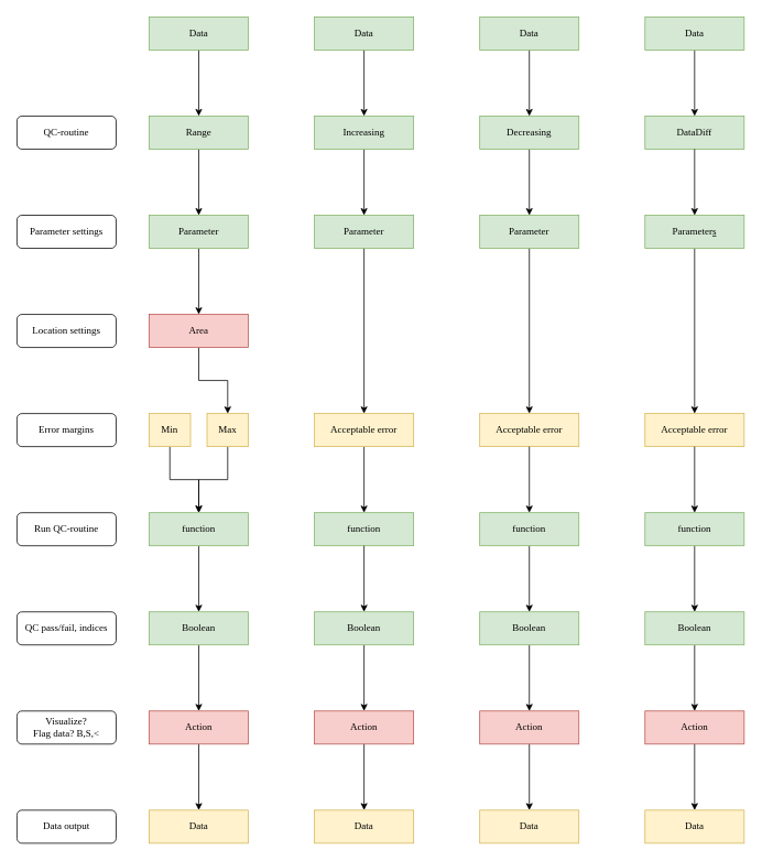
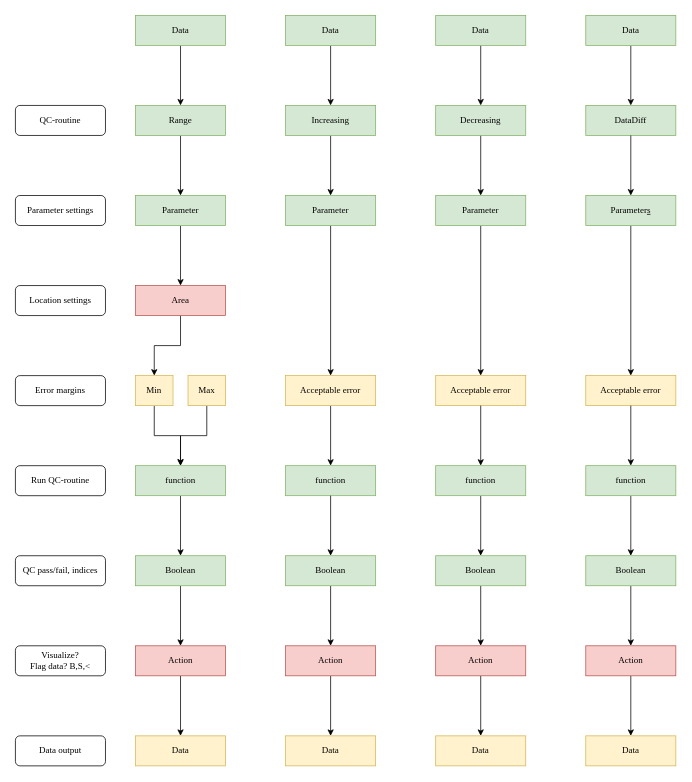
  <mxCell id="0" />
  <mxCell id="1" parent="0" />
  <mxCell id="2" value="" style="edgeStyle=orthogonalEdgeStyle;rounded=0;orthogonalLoop=1;jettySize=auto;html=1;fillColor=#d5e8d4;strokeColor=#000000;" parent="1" source="3" target="6" edge="1"><mxGeometry relative="1" as="geometry" /></mxCell>
  <mxCell id="3" value="Range" style="whiteSpace=wrap;html=1;rounded=0;shadow=0;comic=0;labelBackgroundColor=none;strokeWidth=1;fontFamily=Verdana;fontSize=12;align=center;fillColor=#d5e8d4;strokeColor=#82b366;" parent="1" vertex="1"><mxGeometry x="180" y="140" width="120" height="40" as="geometry" /></mxCell>
- <mxCell id="4" value="" style="edgeStyle=orthogonalEdgeStyle;rounded=0;orthogonalLoop=1;jettySize=auto;html=1;entryX=0.5;entryY=0;entryDx=0;entryDy=0;exitX=0.5;exitY=1;exitDx=0;exitDy=0;" parent="1" source="21" target="20" edge="1"><mxGeometry relative="1" as="geometry"><mxPoint x="240" y="430" as="sourcePoint" /></mxGeometry></mxCell>
+ <mxCell id="4" value="" style="edgeStyle=orthogonalEdgeStyle;rounded=0;orthogonalLoop=1;jettySize=auto;html=1;exitX=0.5;exitY=1;exitDx=0;exitDy=0;" parent="1" source="21" target="8" edge="1"><mxGeometry relative="1" as="geometry"><mxPoint x="240" y="430" as="sourcePoint" /></mxGeometry></mxCell>
  <mxCell id="5" value="" style="edgeStyle=orthogonalEdgeStyle;rounded=0;orthogonalLoop=1;jettySize=auto;html=1;" parent="1" source="6" target="21" edge="1"><mxGeometry relative="1" as="geometry" /></mxCell>
  <mxCell id="6" value="Parameter" style="whiteSpace=wrap;html=1;rounded=0;shadow=0;comic=0;labelBackgroundColor=none;strokeWidth=1;fontFamily=Verdana;fontSize=12;align=center;fillColor=#d5e8d4;strokeColor=#82b366;" parent="1" vertex="1"><mxGeometry x="180" y="260" width="120" height="40" as="geometry" /></mxCell>
  <mxCell id="7" value="" style="edgeStyle=orthogonalEdgeStyle;rounded=0;orthogonalLoop=1;jettySize=auto;html=1;" parent="1" source="8" target="24" edge="1"><mxGeometry relative="1" as="geometry" /></mxCell>
  <mxCell id="8" value="Min" style="whiteSpace=wrap;html=1;rounded=0;shadow=0;comic=0;labelBackgroundColor=none;strokeWidth=1;fontFamily=Verdana;fontSize=12;align=center;fillColor=#fff2cc;strokeColor=#d6b656;" parent="1" vertex="1"><mxGeometry x="180" y="500" width="50" height="40" as="geometry" /></mxCell>
  <mxCell id="9" value="" style="edgeStyle=orthogonalEdgeStyle;rounded=0;orthogonalLoop=1;jettySize=auto;html=1;fillColor=#d5e8d4;strokeColor=#000000;" parent="1" source="10" target="12" edge="1"><mxGeometry relative="1" as="geometry" /></mxCell>
  <mxCell id="10" value="Increasing" style="whiteSpace=wrap;html=1;rounded=0;shadow=0;comic=0;labelBackgroundColor=none;strokeWidth=1;fontFamily=Verdana;fontSize=12;align=center;fillColor=#d5e8d4;strokeColor=#82b366;" parent="1" vertex="1"><mxGeometry x="380" y="140" width="120" height="40" as="geometry" /></mxCell>
  <mxCell id="11" value="" style="edgeStyle=orthogonalEdgeStyle;rounded=0;orthogonalLoop=1;jettySize=auto;html=1;" parent="1" source="12" target="14" edge="1"><mxGeometry relative="1" as="geometry" /></mxCell>
  <mxCell id="12" value="Parameter" style="whiteSpace=wrap;html=1;rounded=0;shadow=0;comic=0;labelBackgroundColor=none;strokeWidth=1;fontFamily=Verdana;fontSize=12;align=center;fillColor=#d5e8d4;strokeColor=#82b366;" parent="1" vertex="1"><mxGeometry x="380" y="260" width="120" height="40" as="geometry" /></mxCell>
  <mxCell id="13" value="" style="edgeStyle=orthogonalEdgeStyle;rounded=0;orthogonalLoop=1;jettySize=auto;html=1;entryX=0.5;entryY=0;entryDx=0;entryDy=0;" parent="1" source="14" target="25" edge="1"><mxGeometry relative="1" as="geometry"><mxPoint x="440" y="500" as="targetPoint" /></mxGeometry></mxCell>
  <mxCell id="14" value="Acceptable error" style="whiteSpace=wrap;html=1;rounded=0;shadow=0;comic=0;labelBackgroundColor=none;strokeWidth=1;fontFamily=Verdana;fontSize=12;align=center;fillColor=#fff2cc;strokeColor=#d6b656;" parent="1" vertex="1"><mxGeometry x="380" y="500" width="120" height="40" as="geometry" /></mxCell>
  <mxCell id="15" value="" style="edgeStyle=orthogonalEdgeStyle;rounded=0;orthogonalLoop=1;jettySize=auto;html=1;fillColor=#d5e8d4;strokeColor=#000000;" parent="1" source="16" target="18" edge="1"><mxGeometry relative="1" as="geometry" /></mxCell>
  <mxCell id="16" value="Decreasing" style="whiteSpace=wrap;html=1;rounded=0;shadow=0;comic=0;labelBackgroundColor=none;strokeWidth=1;fontFamily=Verdana;fontSize=12;align=center;fillColor=#d5e8d4;strokeColor=#82b366;" parent="1" vertex="1"><mxGeometry x="580" y="140" width="120" height="40" as="geometry" /></mxCell>
  <mxCell id="17" value="" style="edgeStyle=orthogonalEdgeStyle;rounded=0;orthogonalLoop=1;jettySize=auto;html=1;" parent="1" source="18" target="22" edge="1"><mxGeometry relative="1" as="geometry" /></mxCell>
  <mxCell id="18" value="Parameter" style="whiteSpace=wrap;html=1;rounded=0;shadow=0;comic=0;labelBackgroundColor=none;strokeWidth=1;fontFamily=Verdana;fontSize=12;align=center;fillColor=#d5e8d4;strokeColor=#82b366;" parent="1" vertex="1"><mxGeometry x="580" y="260" width="120" height="40" as="geometry" /></mxCell>
  <mxCell id="19" value="" style="edgeStyle=orthogonalEdgeStyle;rounded=0;orthogonalLoop=1;jettySize=auto;html=1;" parent="1" source="20" target="24" edge="1"><mxGeometry relative="1" as="geometry" /></mxCell>
  <mxCell id="20" value="Max" style="whiteSpace=wrap;html=1;rounded=0;shadow=0;comic=0;labelBackgroundColor=none;strokeWidth=1;fontFamily=Verdana;fontSize=12;align=center;fillColor=#fff2cc;strokeColor=#d6b656;" parent="1" vertex="1"><mxGeometry x="250" y="500" width="50" height="40" as="geometry" /></mxCell>
  <mxCell id="21" value="Area" style="whiteSpace=wrap;html=1;rounded=0;shadow=0;comic=0;labelBackgroundColor=none;strokeWidth=1;fontFamily=Verdana;fontSize=12;align=center;fillColor=#f8cecc;strokeColor=#b85450;" parent="1" vertex="1"><mxGeometry x="180" y="380" width="120" height="40" as="geometry" /></mxCell>
  <mxCell id="22" value="Acceptable error" style="whiteSpace=wrap;html=1;rounded=0;shadow=0;comic=0;labelBackgroundColor=none;strokeWidth=1;fontFamily=Verdana;fontSize=12;align=center;fillColor=#fff2cc;strokeColor=#d6b656;" parent="1" vertex="1"><mxGeometry x="580" y="500" width="120" height="40" as="geometry" /></mxCell>
  <mxCell id="23" value="" style="edgeStyle=orthogonalEdgeStyle;rounded=0;orthogonalLoop=1;jettySize=auto;html=1;" edge="1" parent="1" source="24" target="38"><mxGeometry relative="1" as="geometry" /></mxCell>
  <mxCell id="24" value="function" style="whiteSpace=wrap;html=1;rounded=0;shadow=0;comic=0;labelBackgroundColor=none;strokeWidth=1;fontFamily=Verdana;fontSize=12;align=center;fillColor=#d5e8d4;strokeColor=#82b366;" parent="1" vertex="1"><mxGeometry x="180" y="620" width="120" height="40" as="geometry" /></mxCell>
  <mxCell id="25" value="function" style="whiteSpace=wrap;html=1;rounded=0;shadow=0;comic=0;labelBackgroundColor=none;strokeWidth=1;fontFamily=Verdana;fontSize=12;align=center;fillColor=#d5e8d4;strokeColor=#82b366;" parent="1" vertex="1"><mxGeometry x="380" y="620" width="120" height="40" as="geometry" /></mxCell>
  <mxCell id="26" value="" style="edgeStyle=orthogonalEdgeStyle;rounded=0;orthogonalLoop=1;jettySize=auto;html=1;entryX=0.5;entryY=0;entryDx=0;entryDy=0;exitX=0.5;exitY=1;exitDx=0;exitDy=0;" parent="1" source="22" target="28" edge="1"><mxGeometry relative="1" as="geometry"><mxPoint x="640" y="420" as="sourcePoint" /><mxPoint x="640" y="500" as="targetPoint" /></mxGeometry></mxCell>
  <mxCell id="27" value="" style="edgeStyle=orthogonalEdgeStyle;rounded=0;orthogonalLoop=1;jettySize=auto;html=1;" edge="1" parent="1" source="28" target="45"><mxGeometry relative="1" as="geometry" /></mxCell>
  <mxCell id="28" value="function" style="whiteSpace=wrap;html=1;rounded=0;shadow=0;comic=0;labelBackgroundColor=none;strokeWidth=1;fontFamily=Verdana;fontSize=12;align=center;fillColor=#d5e8d4;strokeColor=#82b366;" parent="1" vertex="1"><mxGeometry x="580" y="620" width="120" height="40" as="geometry" /></mxCell>
  <mxCell id="29" value="DataDiff" style="whiteSpace=wrap;html=1;rounded=0;shadow=0;comic=0;labelBackgroundColor=none;strokeWidth=1;fontFamily=Verdana;fontSize=12;align=center;fillColor=#d5e8d4;strokeColor=#82b366;" parent="1" vertex="1"><mxGeometry x="780" y="140" width="120" height="40" as="geometry" /></mxCell>
  <mxCell id="30" value="" style="edgeStyle=orthogonalEdgeStyle;rounded=0;orthogonalLoop=1;jettySize=auto;html=1;exitX=0.5;exitY=1;exitDx=0;exitDy=0;fillColor=#d5e8d4;strokeColor=#000000;" parent="1" source="29" target="32" edge="1"><mxGeometry relative="1" as="geometry"><mxPoint x="840" y="180" as="sourcePoint" /></mxGeometry></mxCell>
  <mxCell id="31" value="" style="edgeStyle=orthogonalEdgeStyle;rounded=0;orthogonalLoop=1;jettySize=auto;html=1;" parent="1" source="32" target="33" edge="1"><mxGeometry relative="1" as="geometry" /></mxCell>
  <mxCell id="32" value="Parameter&lt;u&gt;s&lt;/u&gt;" style="whiteSpace=wrap;html=1;rounded=0;shadow=0;comic=0;labelBackgroundColor=none;strokeWidth=1;fontFamily=Verdana;fontSize=12;align=center;fillColor=#d5e8d4;strokeColor=#82b366;" parent="1" vertex="1"><mxGeometry x="780" y="260" width="120" height="40" as="geometry" /></mxCell>
  <mxCell id="33" value="Acceptable error" style="whiteSpace=wrap;html=1;rounded=0;shadow=0;comic=0;labelBackgroundColor=none;strokeWidth=1;fontFamily=Verdana;fontSize=12;align=center;fillColor=#fff2cc;strokeColor=#d6b656;" parent="1" vertex="1"><mxGeometry x="780" y="500" width="120" height="40" as="geometry" /></mxCell>
  <mxCell id="34" value="" style="edgeStyle=orthogonalEdgeStyle;rounded=0;orthogonalLoop=1;jettySize=auto;html=1;entryX=0.5;entryY=0;entryDx=0;entryDy=0;exitX=0.5;exitY=1;exitDx=0;exitDy=0;" parent="1" source="33" target="36" edge="1"><mxGeometry relative="1" as="geometry"><mxPoint x="840" y="420" as="sourcePoint" /><mxPoint x="840" y="500" as="targetPoint" /></mxGeometry></mxCell>
  <mxCell id="35" value="" style="edgeStyle=orthogonalEdgeStyle;rounded=0;orthogonalLoop=1;jettySize=auto;html=1;" edge="1" parent="1" source="36" target="43"><mxGeometry relative="1" as="geometry" /></mxCell>
  <mxCell id="36" value="function" style="whiteSpace=wrap;html=1;rounded=0;shadow=0;comic=0;labelBackgroundColor=none;strokeWidth=1;fontFamily=Verdana;fontSize=12;align=center;fillColor=#d5e8d4;strokeColor=#82b366;" parent="1" vertex="1"><mxGeometry x="780" y="620" width="120" height="40" as="geometry" /></mxCell>
  <mxCell id="37" value="" style="edgeStyle=orthogonalEdgeStyle;rounded=0;orthogonalLoop=1;jettySize=auto;html=1;" edge="1" parent="1" source="38" target="40"><mxGeometry relative="1" as="geometry" /></mxCell>
  <mxCell id="38" value="Boolean" style="whiteSpace=wrap;html=1;rounded=0;shadow=0;comic=0;labelBackgroundColor=none;strokeWidth=1;fontFamily=Verdana;fontSize=12;align=center;fillColor=#d5e8d4;strokeColor=#82b366;" vertex="1" parent="1"><mxGeometry x="180" y="740" width="120" height="40" as="geometry" /></mxCell>
  <mxCell id="39" value="" style="edgeStyle=orthogonalEdgeStyle;rounded=0;orthogonalLoop=1;jettySize=auto;html=1;" edge="1" parent="1" source="40" target="41"><mxGeometry relative="1" as="geometry" /></mxCell>
  <mxCell id="40" value="Action" style="whiteSpace=wrap;html=1;rounded=0;shadow=0;comic=0;labelBackgroundColor=none;strokeWidth=1;fontFamily=Verdana;fontSize=12;align=center;fillColor=#f8cecc;strokeColor=#b85450;" vertex="1" parent="1"><mxGeometry x="180" y="860" width="120" height="40" as="geometry" /></mxCell>
  <mxCell id="41" value="Data" style="whiteSpace=wrap;html=1;rounded=0;shadow=0;comic=0;labelBackgroundColor=none;strokeWidth=1;fontFamily=Verdana;fontSize=12;align=center;fillColor=#fff2cc;strokeColor=#d6b656;" vertex="1" parent="1"><mxGeometry x="180" y="980" width="120" height="40" as="geometry" /></mxCell>
  <mxCell id="42" value="" style="edgeStyle=orthogonalEdgeStyle;rounded=0;orthogonalLoop=1;jettySize=auto;html=1;" edge="1" parent="1" source="43" target="50"><mxGeometry relative="1" as="geometry" /></mxCell>
  <mxCell id="43" value="Boolean" style="whiteSpace=wrap;html=1;rounded=0;shadow=0;comic=0;labelBackgroundColor=none;strokeWidth=1;fontFamily=Verdana;fontSize=12;align=center;fillColor=#d5e8d4;strokeColor=#82b366;" vertex="1" parent="1"><mxGeometry x="780" y="740" width="120" height="40" as="geometry" /></mxCell>
  <mxCell id="44" value="" style="edgeStyle=orthogonalEdgeStyle;rounded=0;orthogonalLoop=1;jettySize=auto;html=1;" edge="1" parent="1" source="45" target="52"><mxGeometry relative="1" as="geometry" /></mxCell>
  <mxCell id="45" value="Boolean" style="whiteSpace=wrap;html=1;rounded=0;shadow=0;comic=0;labelBackgroundColor=none;strokeWidth=1;fontFamily=Verdana;fontSize=12;align=center;fillColor=#d5e8d4;strokeColor=#82b366;" vertex="1" parent="1"><mxGeometry x="580" y="740" width="120" height="40" as="geometry" /></mxCell>
  <mxCell id="46" value="" style="edgeStyle=orthogonalEdgeStyle;rounded=0;orthogonalLoop=1;jettySize=auto;html=1;exitX=0.5;exitY=1;exitDx=0;exitDy=0;" edge="1" parent="1" target="48" source="25"><mxGeometry relative="1" as="geometry"><mxPoint x="440" y="660" as="sourcePoint" /></mxGeometry></mxCell>
  <mxCell id="47" value="" style="edgeStyle=orthogonalEdgeStyle;rounded=0;orthogonalLoop=1;jettySize=auto;html=1;" edge="1" parent="1" source="48" target="54"><mxGeometry relative="1" as="geometry" /></mxCell>
  <mxCell id="48" value="Boolean" style="whiteSpace=wrap;html=1;rounded=0;shadow=0;comic=0;labelBackgroundColor=none;strokeWidth=1;fontFamily=Verdana;fontSize=12;align=center;fillColor=#d5e8d4;strokeColor=#82b366;" vertex="1" parent="1"><mxGeometry x="380" y="740" width="120" height="40" as="geometry" /></mxCell>
  <mxCell id="49" value="" style="edgeStyle=orthogonalEdgeStyle;rounded=0;orthogonalLoop=1;jettySize=auto;html=1;" edge="1" parent="1" source="50" target="63"><mxGeometry relative="1" as="geometry" /></mxCell>
  <mxCell id="50" value="Action" style="whiteSpace=wrap;html=1;rounded=0;shadow=0;comic=0;labelBackgroundColor=none;strokeWidth=1;fontFamily=Verdana;fontSize=12;align=center;fillColor=#f8cecc;strokeColor=#b85450;" vertex="1" parent="1"><mxGeometry x="780" y="860" width="120" height="40" as="geometry" /></mxCell>
  <mxCell id="51" value="" style="edgeStyle=orthogonalEdgeStyle;rounded=0;orthogonalLoop=1;jettySize=auto;html=1;" edge="1" parent="1" source="52" target="64"><mxGeometry relative="1" as="geometry" /></mxCell>
  <mxCell id="52" value="Action" style="whiteSpace=wrap;html=1;rounded=0;shadow=0;comic=0;labelBackgroundColor=none;strokeWidth=1;fontFamily=Verdana;fontSize=12;align=center;fillColor=#f8cecc;strokeColor=#b85450;" vertex="1" parent="1"><mxGeometry x="580" y="860" width="120" height="40" as="geometry" /></mxCell>
  <mxCell id="53" value="" style="edgeStyle=orthogonalEdgeStyle;rounded=0;orthogonalLoop=1;jettySize=auto;html=1;" edge="1" parent="1" source="54" target="65"><mxGeometry relative="1" as="geometry" /></mxCell>
  <mxCell id="54" value="Action" style="whiteSpace=wrap;html=1;rounded=0;shadow=0;comic=0;labelBackgroundColor=none;strokeWidth=1;fontFamily=Verdana;fontSize=12;align=center;fillColor=#f8cecc;strokeColor=#b85450;" vertex="1" parent="1"><mxGeometry x="380" y="860" width="120" height="40" as="geometry" /></mxCell>
  <mxCell id="55" value="" style="edgeStyle=orthogonalEdgeStyle;rounded=0;orthogonalLoop=1;jettySize=auto;html=1;fillColor=#d5e8d4;strokeColor=#000000;" edge="1" parent="1" source="56" target="3"><mxGeometry relative="1" as="geometry" /></mxCell>
  <mxCell id="56" value="Data" style="whiteSpace=wrap;html=1;rounded=0;shadow=0;comic=0;labelBackgroundColor=none;strokeWidth=1;fontFamily=Verdana;fontSize=12;align=center;fillColor=#d5e8d4;strokeColor=#82b366;" vertex="1" parent="1"><mxGeometry x="180" y="20" width="120" height="40" as="geometry" /></mxCell>
  <mxCell id="57" value="" style="edgeStyle=orthogonalEdgeStyle;rounded=0;orthogonalLoop=1;jettySize=auto;html=1;fillColor=#d5e8d4;strokeColor=#000000;" edge="1" parent="1" source="58" target="29"><mxGeometry relative="1" as="geometry" /></mxCell>
  <mxCell id="58" value="Data" style="whiteSpace=wrap;html=1;rounded=0;shadow=0;comic=0;labelBackgroundColor=none;strokeWidth=1;fontFamily=Verdana;fontSize=12;align=center;fillColor=#d5e8d4;strokeColor=#82b366;" vertex="1" parent="1"><mxGeometry x="780" y="20" width="120" height="40" as="geometry" /></mxCell>
  <mxCell id="59" value="" style="edgeStyle=orthogonalEdgeStyle;rounded=0;orthogonalLoop=1;jettySize=auto;html=1;fillColor=#d5e8d4;strokeColor=#000000;" edge="1" parent="1" source="60" target="16"><mxGeometry relative="1" as="geometry" /></mxCell>
  <mxCell id="60" value="Data" style="whiteSpace=wrap;html=1;rounded=0;shadow=0;comic=0;labelBackgroundColor=none;strokeWidth=1;fontFamily=Verdana;fontSize=12;align=center;fillColor=#d5e8d4;strokeColor=#82b366;" vertex="1" parent="1"><mxGeometry x="580" y="20" width="120" height="40" as="geometry" /></mxCell>
  <mxCell id="61" value="" style="edgeStyle=orthogonalEdgeStyle;rounded=0;orthogonalLoop=1;jettySize=auto;html=1;fillColor=#d5e8d4;strokeColor=#000000;" edge="1" parent="1" source="62" target="10"><mxGeometry relative="1" as="geometry" /></mxCell>
  <mxCell id="62" value="Data" style="whiteSpace=wrap;html=1;rounded=0;shadow=0;comic=0;labelBackgroundColor=none;strokeWidth=1;fontFamily=Verdana;fontSize=12;align=center;fillColor=#d5e8d4;strokeColor=#82b366;" vertex="1" parent="1"><mxGeometry x="380" y="20" width="120" height="40" as="geometry" /></mxCell>
  <mxCell id="63" value="Data" style="whiteSpace=wrap;html=1;rounded=0;shadow=0;comic=0;labelBackgroundColor=none;strokeWidth=1;fontFamily=Verdana;fontSize=12;align=center;fillColor=#fff2cc;strokeColor=#d6b656;" vertex="1" parent="1"><mxGeometry x="780" y="980" width="120" height="40" as="geometry" /></mxCell>
  <mxCell id="64" value="Data" style="whiteSpace=wrap;html=1;rounded=0;shadow=0;comic=0;labelBackgroundColor=none;strokeWidth=1;fontFamily=Verdana;fontSize=12;align=center;fillColor=#fff2cc;strokeColor=#d6b656;" vertex="1" parent="1"><mxGeometry x="580" y="980" width="120" height="40" as="geometry" /></mxCell>
  <mxCell id="65" value="Data" style="whiteSpace=wrap;html=1;rounded=0;shadow=0;comic=0;labelBackgroundColor=none;strokeWidth=1;fontFamily=Verdana;fontSize=12;align=center;fillColor=#fff2cc;strokeColor=#d6b656;" vertex="1" parent="1"><mxGeometry x="380" y="980" width="120" height="40" as="geometry" /></mxCell>
  <mxCell id="66" value="QC-routine" style="whiteSpace=wrap;html=1;rounded=1;shadow=0;comic=0;labelBackgroundColor=none;strokeWidth=1;fontFamily=Verdana;fontSize=12;align=center;" vertex="1" parent="1"><mxGeometry x="20" y="140" width="120" height="40" as="geometry" /></mxCell>
  <mxCell id="67" value="Data output" style="whiteSpace=wrap;html=1;rounded=1;shadow=0;comic=0;labelBackgroundColor=none;strokeWidth=1;fontFamily=Verdana;fontSize=12;align=center;" vertex="1" parent="1"><mxGeometry x="20" y="980" width="120" height="40" as="geometry" /></mxCell>
  <mxCell id="68" value="Visualize?&lt;br&gt;Flag data? B,S,&amp;lt;" style="whiteSpace=wrap;html=1;rounded=1;shadow=0;comic=0;labelBackgroundColor=none;strokeWidth=1;fontFamily=Verdana;fontSize=12;align=center;" vertex="1" parent="1"><mxGeometry x="20" y="860" width="120" height="40" as="geometry" /></mxCell>
  <mxCell id="69" value="QC pass/fail, indices" style="whiteSpace=wrap;html=1;rounded=1;shadow=0;comic=0;labelBackgroundColor=none;strokeWidth=1;fontFamily=Verdana;fontSize=12;align=center;" vertex="1" parent="1"><mxGeometry x="20" y="740" width="120" height="40" as="geometry" /></mxCell>
  <mxCell id="70" value="Run QC-routine" style="whiteSpace=wrap;html=1;rounded=1;shadow=0;comic=0;labelBackgroundColor=none;strokeWidth=1;fontFamily=Verdana;fontSize=12;align=center;" vertex="1" parent="1"><mxGeometry x="20" y="620" width="120" height="40" as="geometry" /></mxCell>
  <mxCell id="71" value="Error margins" style="whiteSpace=wrap;html=1;rounded=1;shadow=0;comic=0;labelBackgroundColor=none;strokeWidth=1;fontFamily=Verdana;fontSize=12;align=center;" vertex="1" parent="1"><mxGeometry x="20" y="500" width="120" height="40" as="geometry" /></mxCell>
  <mxCell id="72" value="Location settings" style="whiteSpace=wrap;html=1;rounded=1;shadow=0;comic=0;labelBackgroundColor=none;strokeWidth=1;fontFamily=Verdana;fontSize=12;align=center;" vertex="1" parent="1"><mxGeometry x="20" y="380" width="120" height="40" as="geometry" /></mxCell>
  <mxCell id="73" value="Parameter settings" style="whiteSpace=wrap;html=1;rounded=1;shadow=0;comic=0;labelBackgroundColor=none;strokeWidth=1;fontFamily=Verdana;fontSize=12;align=center;" vertex="1" parent="1"><mxGeometry x="20" y="260" width="120" height="40" as="geometry" /></mxCell>
